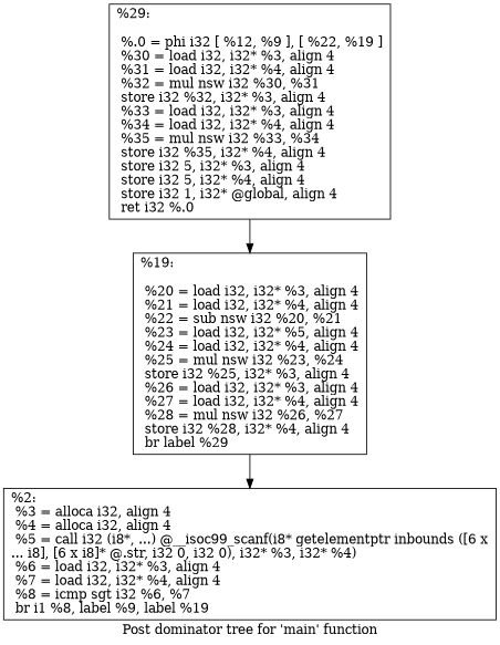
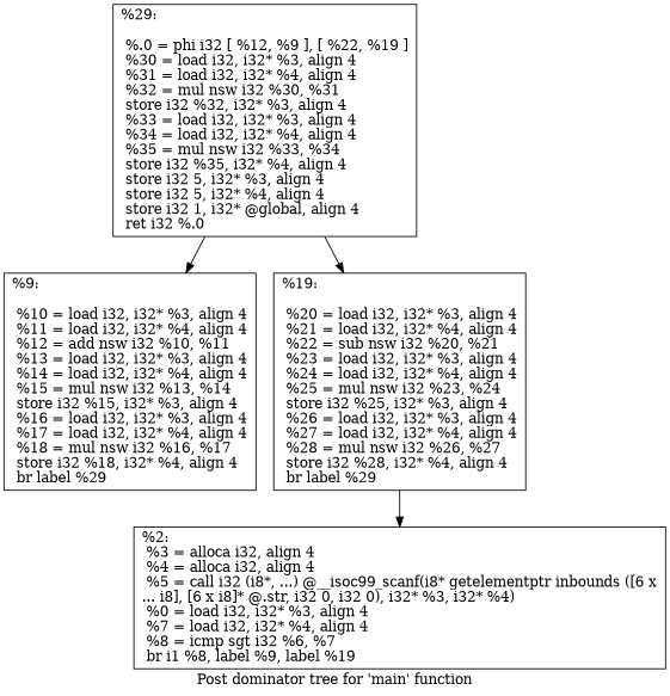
  digraph {
    label="Post dominator tree for 'main' function"
    node [shape=record]
    n1 [label="{%29:\l\l  %.0 = phi i32 [ %12, %9 ], [ %22, %19 ]\l  %30 = load i32, i32* %3, align 4\l  %31 = load i32, i32* %4, align 4\l  %32 = mul nsw i32 %30, %31\l  store i32 %32, i32* %3, align 4\l  %33 = load i32, i32* %3, align 4\l  %34 = load i32, i32* %4, align 4\l  %35 = mul nsw i32 %33, %34\l  store i32 %35, i32* %4, align 4\l  store i32 5, i32* %3, align 4\l  store i32 5, i32* %4, align 4\l  store i32 1, i32* @global, align 4\l  ret i32 %.0\l}"]
-   n3 [label="{%19:\l\l  %20 = load i32, i32* %3, align 4\l  %21 = load i32, i32* %4, align 4\l  %22 = sub nsw i32 %20, %21\l  %23 = load i32, i32* %5, align 4\l  %24 = load i32, i32* %4, align 4\l  %25 = mul nsw i32 %23, %24\l  store i32 %25, i32* %3, align 4\l  %26 = load i32, i32* %3, align 4\l  %27 = load i32, i32* %4, align 4\l  %28 = mul nsw i32 %26, %27\l  store i32 %28, i32* %4, align 4\l  br label %29\l}"]
-   n4 [label="{%2:\l  %3 = alloca i32, align 4\l  %4 = alloca i32, align 4\l  %5 = call i32 (i8*, ...) @__isoc99_scanf(i8* getelementptr inbounds ([6 x\l... i8], [6 x i8]* @.str, i32 0, i32 0), i32* %3, i32* %4)\l  %6 = load i32, i32* %3, align 4\l  %7 = load i32, i32* %4, align 4\l  %8 = icmp sgt i32 %6, %7\l  br i1 %8, label %9, label %19\l}"]
+   n2 [label="{%9:\l\l  %10 = load i32, i32* %3, align 4\l  %11 = load i32, i32* %4, align 4\l  %12 = add nsw i32 %10, %11\l  %13 = load i32, i32* %3, align 4\l  %14 = load i32, i32* %4, align 4\l  %15 = mul nsw i32 %13, %14\l  store i32 %15, i32* %3, align 4\l  %16 = load i32, i32* %3, align 4\l  %17 = load i32, i32* %4, align 4\l  %18 = mul nsw i32 %16, %17\l  store i32 %18, i32* %4, align 4\l  br label %29\l}"]
+   n3 [label="{%19:\l\l  %20 = load i32, i32* %3, align 4\l  %21 = load i32, i32* %4, align 4\l  %22 = sub nsw i32 %20, %21\l  %23 = load i32, i32* %3, align 4\l  %24 = load i32, i32* %4, align 4\l  %25 = mul nsw i32 %23, %24\l  store i32 %25, i32* %3, align 4\l  %26 = load i32, i32* %3, align 4\l  %27 = load i32, i32* %4, align 4\l  %28 = mul nsw i32 %26, %27\l  store i32 %28, i32* %4, align 4\l  br label %29\l}"]
+   n4 [label="{%2:\l  %3 = alloca i32, align 4\l  %4 = alloca i32, align 4\l  %5 = call i32 (i8*, ...) @__isoc99_scanf(i8* getelementptr inbounds ([6 x\l... i8], [6 x i8]* @.str, i32 0, i32 0), i32* %3, i32* %4)\l  %0 = load i32, i32* %3, align 4\l  %7 = load i32, i32* %4, align 4\l  %8 = icmp sgt i32 %6, %7\l  br i1 %8, label %9, label %19\l}"]
+   n1 -> n2
    n1 -> n3
    n3 -> n4
  }
